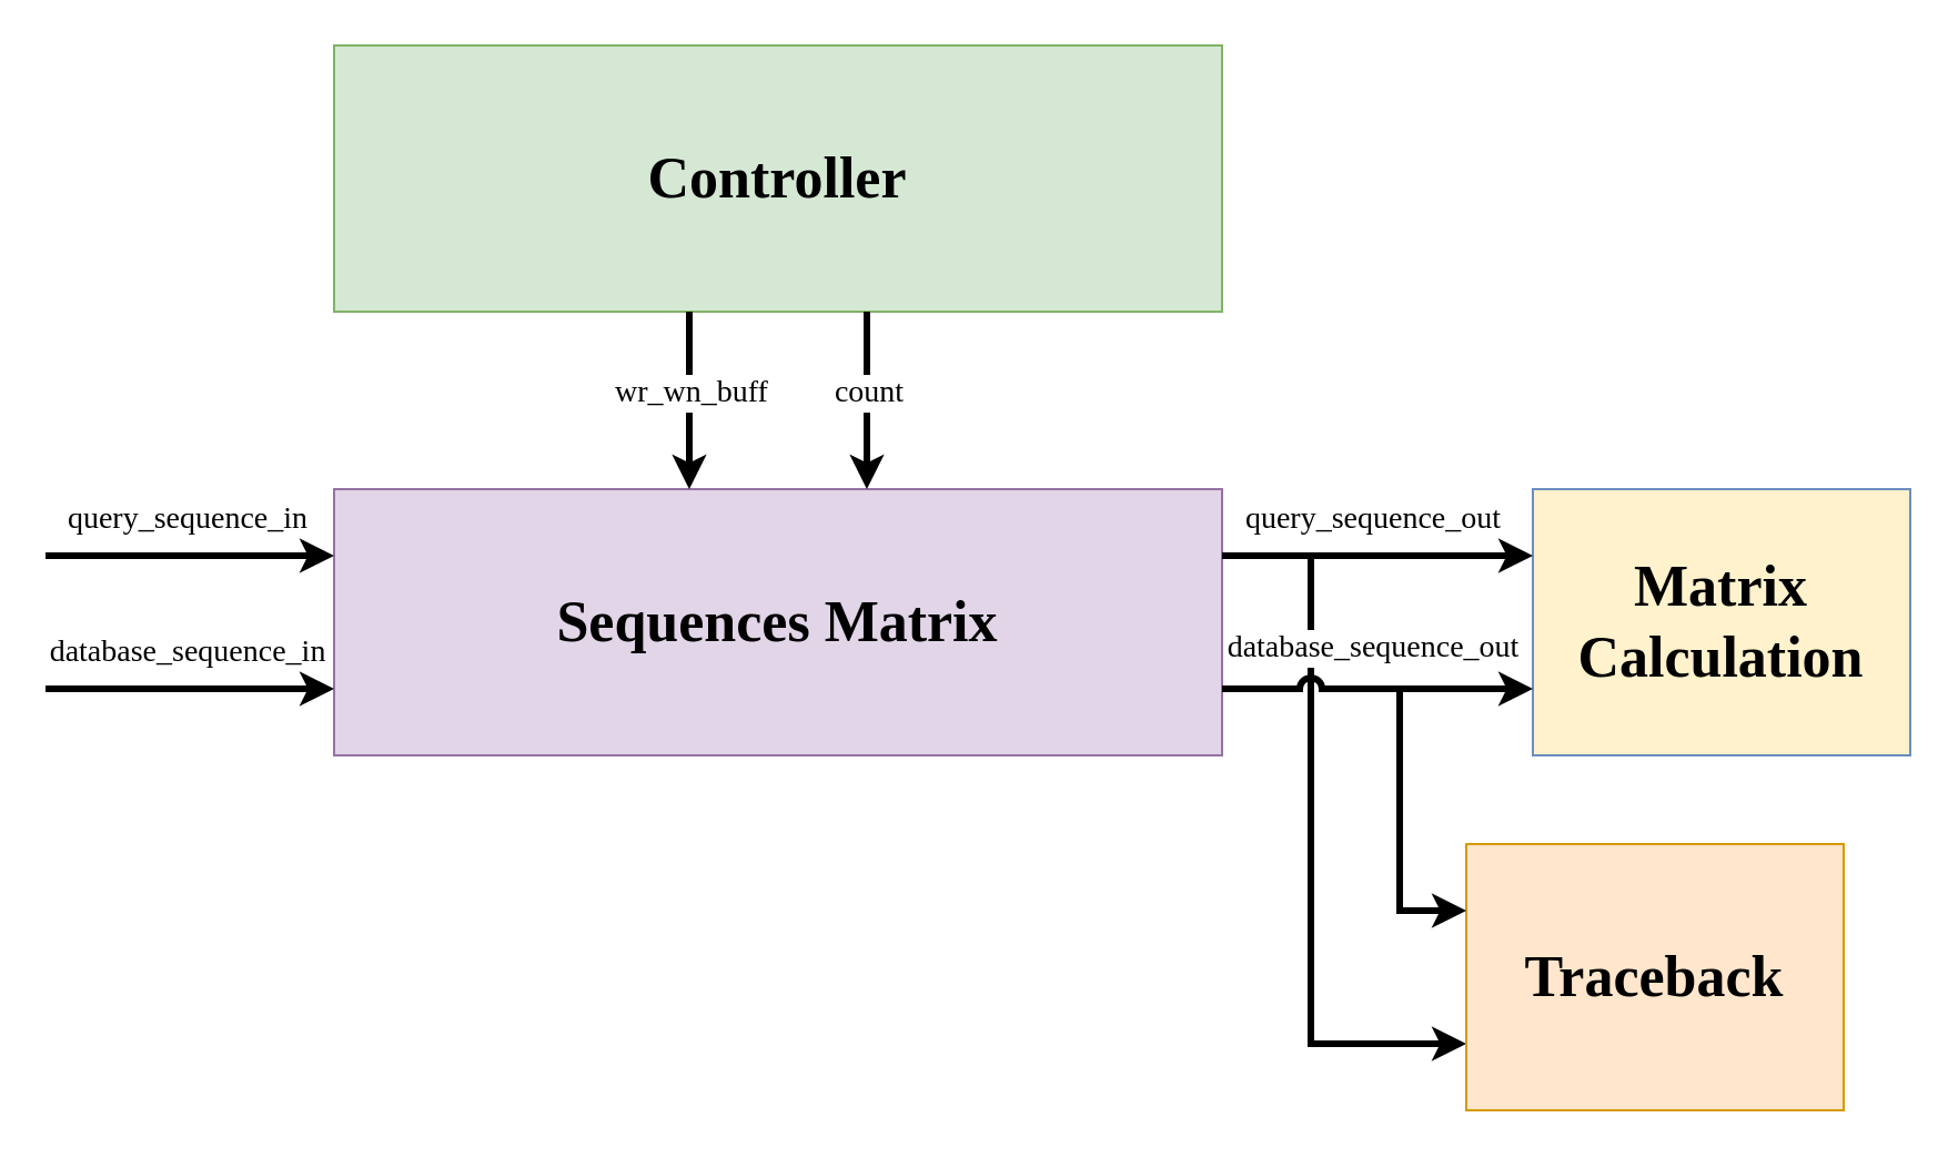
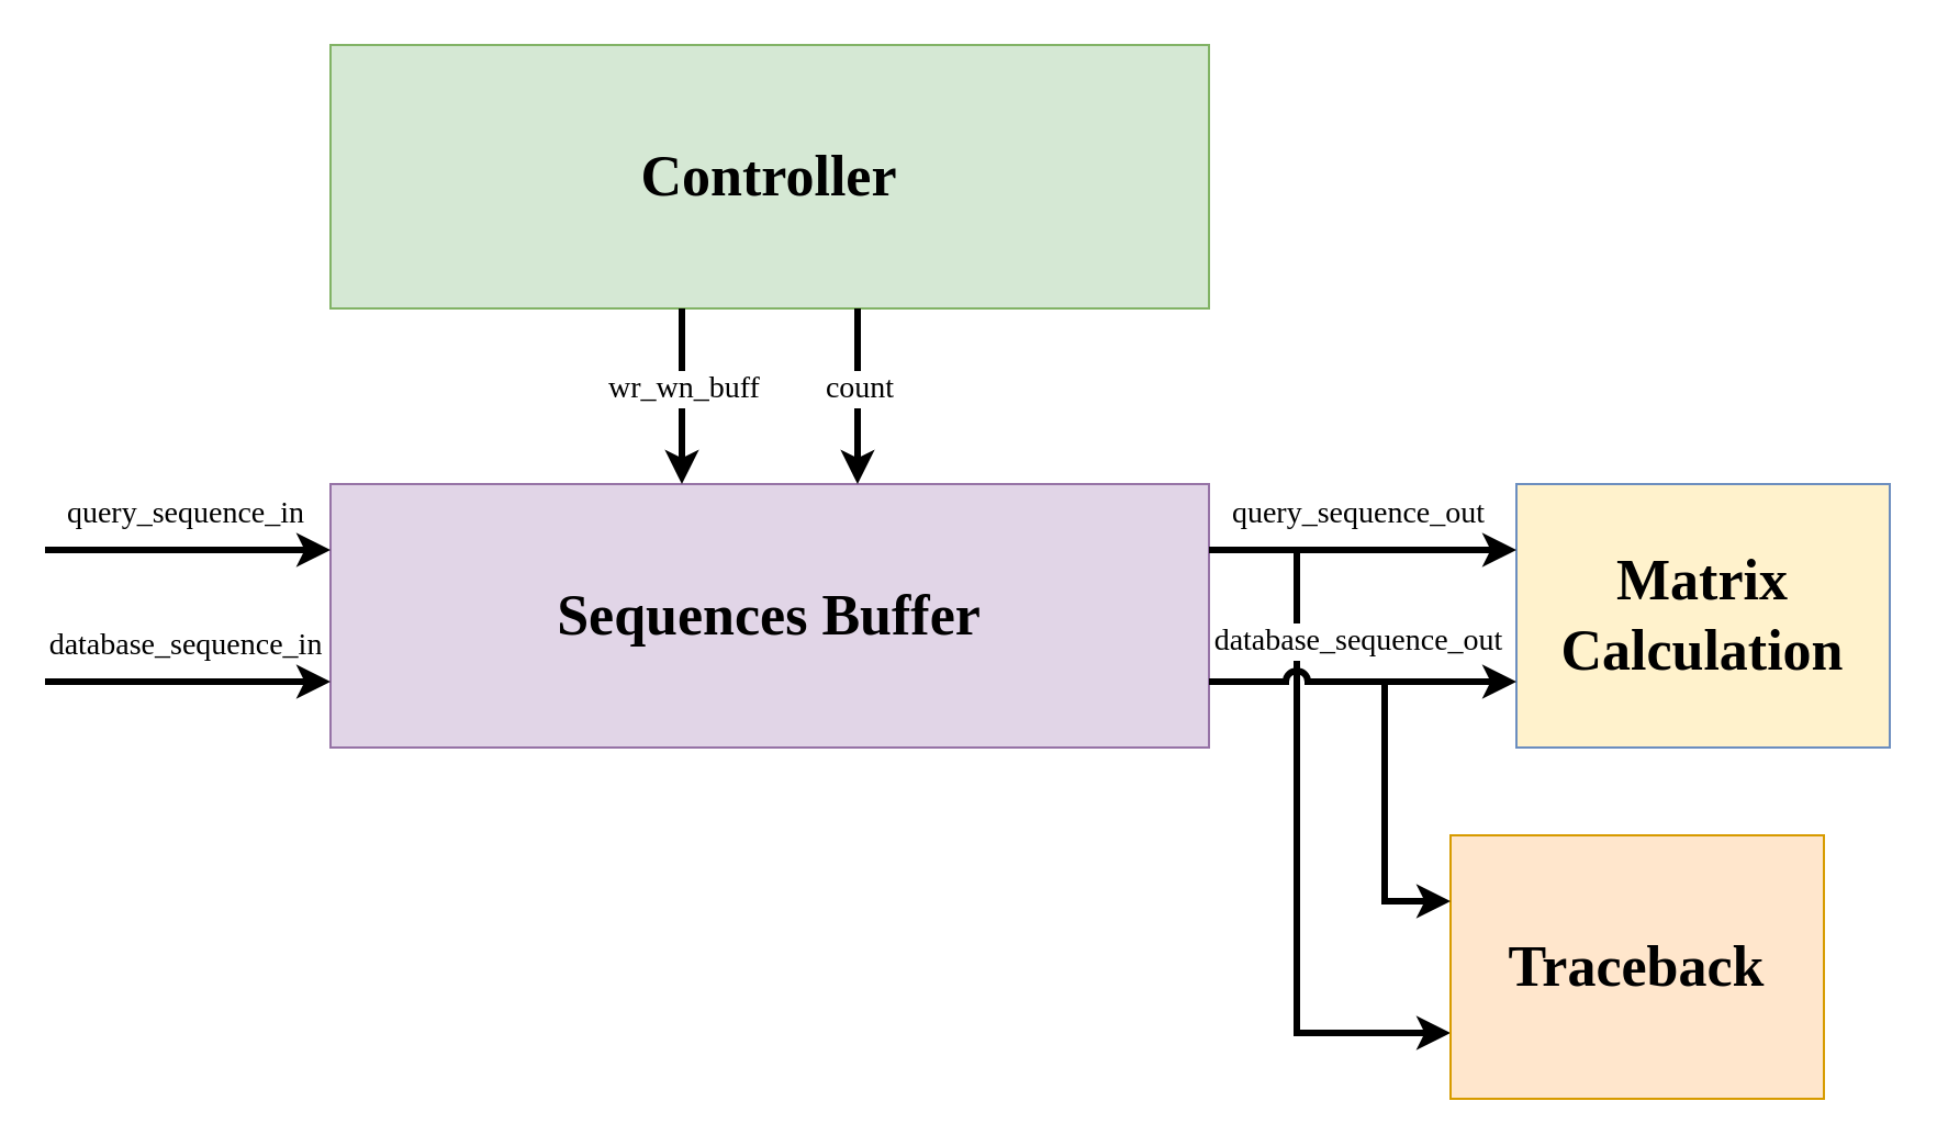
  <mxCell id="0" />
  <mxCell id="1" parent="0" />
  <mxCell id="2" value="" style="endArrow=classic;html=1;rounded=0;entryX=0;entryY=0.75;entryDx=0;entryDy=0;strokeWidth=3;jumpStyle=arc;" edge="1" parent="1" target="16"><mxGeometry width="50" height="50" relative="1" as="geometry"><mxPoint x="590" y="250" as="sourcePoint" /><mxPoint x="390" y="300" as="targetPoint" /><Array as="points"><mxPoint x="590" y="470" /></Array></mxGeometry></mxCell>
- <mxCell id="3" value="&lt;font size=&quot;1&quot; face=&quot;Garamond&quot;&gt;&lt;b style=&quot;font-size: 26px;&quot;&gt;Sequences Matrix&lt;/b&gt;&lt;/font&gt;" style="rounded=0;whiteSpace=wrap;html=1;fillColor=#e1d5e7;strokeColor=#9673a6;" parent="1" vertex="1"><mxGeometry x="150" y="220" width="400" height="120" as="geometry" /></mxCell>
+ <mxCell id="3" value="&lt;font size=&quot;1&quot; face=&quot;Garamond&quot;&gt;&lt;b style=&quot;font-size: 26px;&quot;&gt;Sequences Buffer&lt;/b&gt;&lt;/font&gt;" style="rounded=0;whiteSpace=wrap;html=1;fillColor=#e1d5e7;strokeColor=#9673a6;" parent="1" vertex="1"><mxGeometry x="150" y="220" width="400" height="120" as="geometry" /></mxCell>
  <mxCell id="4" value="&lt;font size=&quot;1&quot; face=&quot;Garamond&quot;&gt;&lt;b style=&quot;font-size: 26px;&quot;&gt;Matrix Calculation&lt;/b&gt;&lt;/font&gt;" style="rounded=0;whiteSpace=wrap;html=1;fillColor=#fff2cc;strokeColor=#6c8ebf;" parent="1" vertex="1"><mxGeometry x="690" y="220" width="170" height="120" as="geometry" /></mxCell>
  <mxCell id="5" value="&lt;font size=&quot;1&quot; face=&quot;Garamond&quot;&gt;&lt;b style=&quot;font-size: 26px;&quot;&gt;Controller&lt;/b&gt;&lt;/font&gt;" style="rounded=0;whiteSpace=wrap;html=1;fillColor=#d5e8d4;strokeColor=#82b366;" parent="1" vertex="1"><mxGeometry x="150" y="20" width="400" height="120" as="geometry" /></mxCell>
  <mxCell id="6" value="" style="endArrow=classic;html=1;rounded=0;strokeWidth=3;" parent="1" edge="1"><mxGeometry width="50" height="50" relative="1" as="geometry"><mxPoint x="310" y="140" as="sourcePoint" /><mxPoint x="310" y="220" as="targetPoint" /></mxGeometry></mxCell>
  <mxCell id="7" value="wr_wn_buff" style="edgeLabel;html=1;align=center;verticalAlign=middle;resizable=0;points=[];fontFamily=Garamond;fontSize=14;" parent="6" vertex="1" connectable="0"><mxGeometry x="-0.142" relative="1" as="geometry"><mxPoint y="2" as="offset" /></mxGeometry></mxCell>
  <mxCell id="8" value="" style="endArrow=classic;html=1;rounded=0;strokeWidth=3;" parent="1" edge="1"><mxGeometry width="50" height="50" relative="1" as="geometry"><mxPoint x="390" y="140" as="sourcePoint" /><mxPoint x="390" y="220" as="targetPoint" /></mxGeometry></mxCell>
  <mxCell id="9" value="count" style="edgeLabel;html=1;align=center;verticalAlign=middle;resizable=0;points=[];fontSize=14;fontFamily=Garamond;" parent="8" vertex="1" connectable="0"><mxGeometry x="-0.142" relative="1" as="geometry"><mxPoint y="2" as="offset" /></mxGeometry></mxCell>
  <mxCell id="10" value="" style="endArrow=classic;html=1;rounded=0;entryX=0;entryY=0.25;entryDx=0;entryDy=0;strokeWidth=3;" parent="1" target="3" edge="1"><mxGeometry width="50" height="50" relative="1" as="geometry"><mxPoint x="20" y="250" as="sourcePoint" /><mxPoint x="320" y="210" as="targetPoint" /></mxGeometry></mxCell>
  <mxCell id="11" value="&lt;font face=&quot;Garamond&quot; style=&quot;font-size: 14px;&quot;&gt;query_sequence_in&lt;/font&gt;" style="edgeLabel;html=1;align=center;verticalAlign=middle;resizable=0;points=[];labelBackgroundColor=none;" parent="10" vertex="1" connectable="0"><mxGeometry x="-0.047" y="-2" relative="1" as="geometry"><mxPoint x="1" y="-19" as="offset" /></mxGeometry></mxCell>
  <mxCell id="12" value="" style="endArrow=classic;html=1;rounded=0;exitX=1;exitY=0.25;exitDx=0;exitDy=0;entryX=0;entryY=0.25;entryDx=0;entryDy=0;strokeWidth=3;" parent="1" source="3" target="4" edge="1"><mxGeometry width="50" height="50" relative="1" as="geometry"><mxPoint x="270" y="260" as="sourcePoint" /><mxPoint x="320" y="210" as="targetPoint" /></mxGeometry></mxCell>
  <mxCell id="13" value="&lt;font face=&quot;Garamond&quot; style=&quot;font-size: 14px;&quot;&gt;query_sequence_out&lt;/font&gt;" style="edgeLabel;html=1;align=center;verticalAlign=middle;resizable=0;points=[];labelBackgroundColor=none;" parent="12" vertex="1" connectable="0"><mxGeometry x="-0.098" relative="1" as="geometry"><mxPoint x="4" y="-17" as="offset" /></mxGeometry></mxCell>
  <mxCell id="14" value="" style="endArrow=classic;html=1;rounded=0;entryX=0;entryY=0.75;entryDx=0;entryDy=0;strokeWidth=3;" edge="1" parent="1" target="3"><mxGeometry width="50" height="50" relative="1" as="geometry"><mxPoint x="20" y="310" as="sourcePoint" /><mxPoint x="150" y="300" as="targetPoint" /></mxGeometry></mxCell>
  <mxCell id="15" value="&lt;font face=&quot;Garamond&quot; style=&quot;font-size: 14px;&quot;&gt;database_sequence_in&lt;/font&gt;" style="edgeLabel;html=1;align=center;verticalAlign=middle;resizable=0;points=[];labelBackgroundColor=none;" vertex="1" connectable="0" parent="14"><mxGeometry x="-0.047" y="-2" relative="1" as="geometry"><mxPoint x="1" y="-19" as="offset" /></mxGeometry></mxCell>
  <mxCell id="16" value="&lt;font size=&quot;1&quot; face=&quot;Garamond&quot;&gt;&lt;b style=&quot;font-size: 26px;&quot;&gt;Traceback&lt;/b&gt;&lt;/font&gt;" style="rounded=0;whiteSpace=wrap;html=1;fillColor=#ffe6cc;strokeColor=#d79b00;" vertex="1" parent="1"><mxGeometry x="660" y="380" width="170" height="120" as="geometry" /></mxCell>
  <mxCell id="17" value="" style="endArrow=classic;html=1;rounded=0;exitX=1;exitY=0.75;exitDx=0;exitDy=0;entryX=0;entryY=0.75;entryDx=0;entryDy=0;strokeWidth=3;jumpStyle=arc;" edge="1" parent="1" source="3" target="4"><mxGeometry width="50" height="50" relative="1" as="geometry"><mxPoint x="560" y="260" as="sourcePoint" /><mxPoint x="660" y="260" as="targetPoint" /></mxGeometry></mxCell>
  <mxCell id="18" value="&lt;font face=&quot;Garamond&quot; style=&quot;font-size: 14px;&quot;&gt;database_sequence_out&lt;/font&gt;" style="edgeLabel;html=1;align=center;verticalAlign=middle;resizable=0;points=[];labelBackgroundColor=default;" vertex="1" connectable="0" parent="17"><mxGeometry x="-0.098" relative="1" as="geometry"><mxPoint x="4" y="-19" as="offset" /></mxGeometry></mxCell>
  <mxCell id="19" value="" style="endArrow=classic;html=1;rounded=0;entryX=0;entryY=0.25;entryDx=0;entryDy=0;strokeWidth=3;" edge="1" parent="1" target="16"><mxGeometry width="50" height="50" relative="1" as="geometry"><mxPoint x="630" y="310" as="sourcePoint" /><mxPoint x="390" y="300" as="targetPoint" /><Array as="points"><mxPoint x="630" y="410" /></Array></mxGeometry></mxCell>
